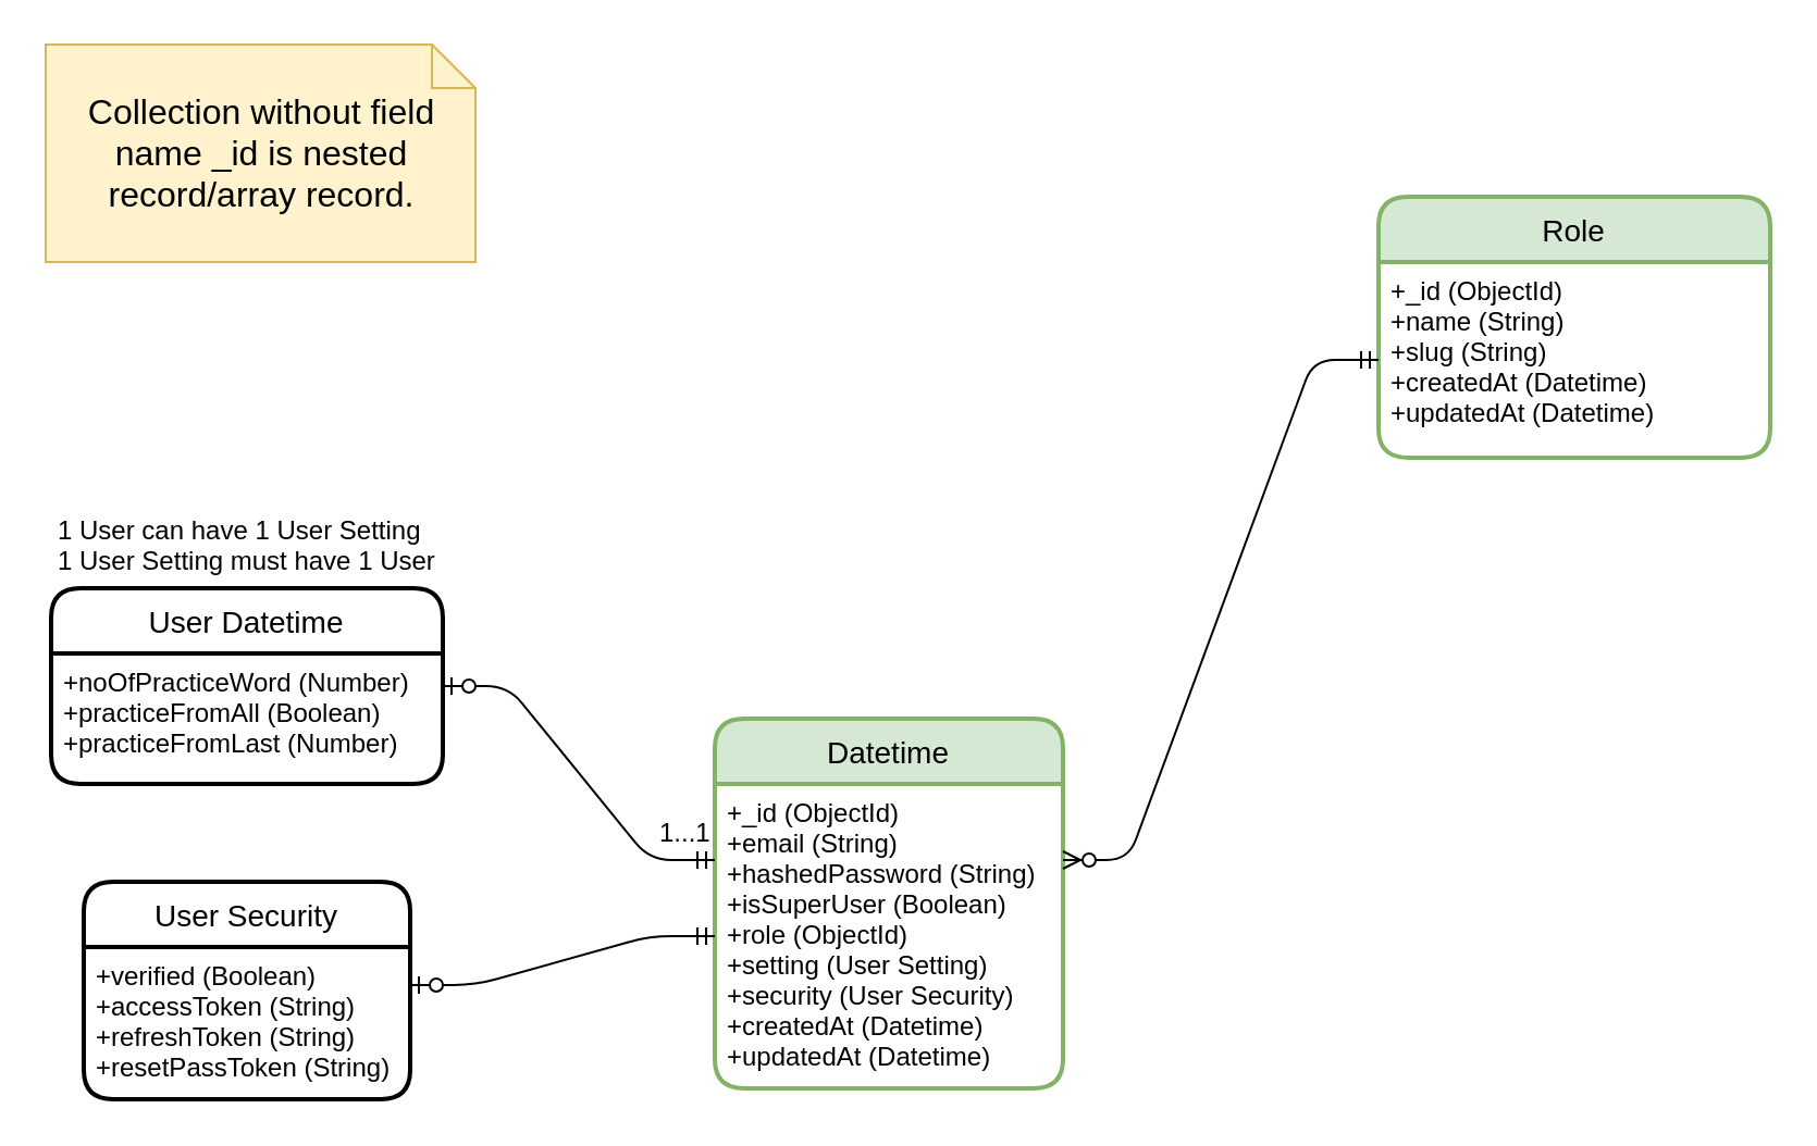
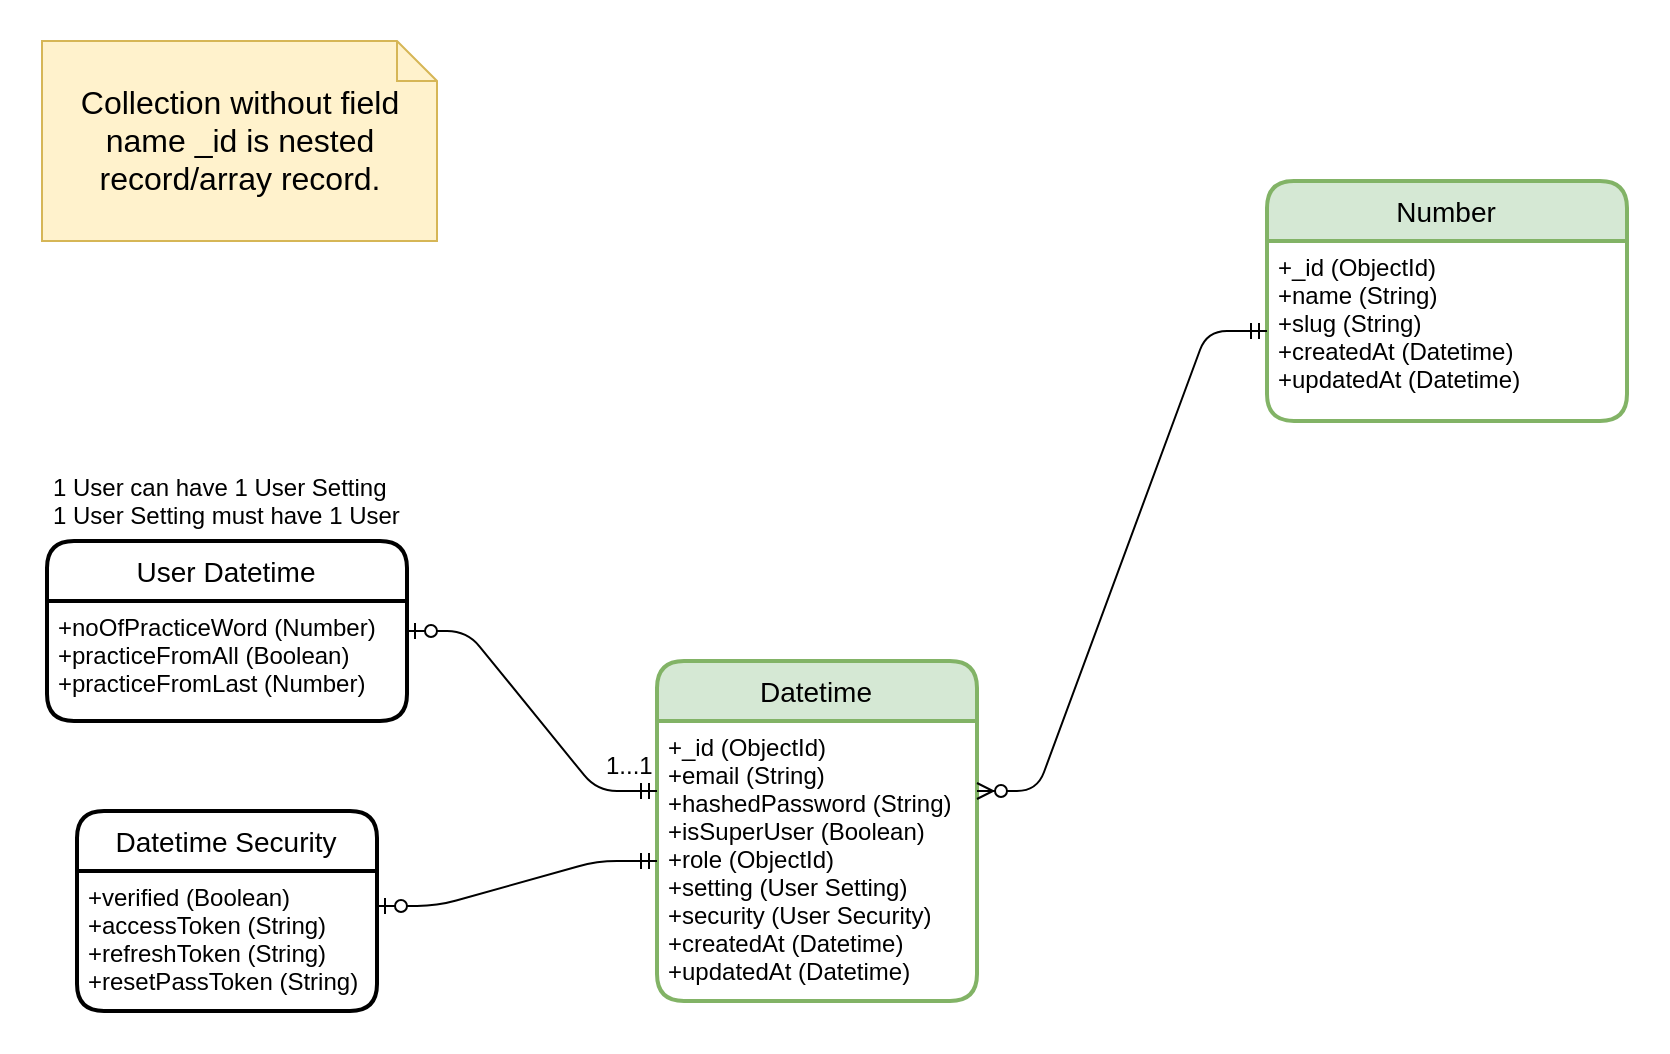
  <mxCell id="0" />
  <mxCell id="1" parent="0" />
  <mxCell id="2" value="Datetime" style="swimlane;childLayout=stackLayout;horizontal=1;startSize=30;horizontalStack=0;rounded=1;fontSize=14;fontStyle=0;strokeWidth=2;resizeParent=0;resizeLast=1;shadow=0;dashed=0;align=center;fillColor=#d5e8d4;strokeColor=#82b366;" parent="1" vertex="1"><mxGeometry x="328" y="330" width="160" height="170" as="geometry" /></mxCell>
  <mxCell id="3" value="+_id (ObjectId)&#10;+email (String)&#10;+hashedPassword (String)&#10;+isSuperUser (Boolean)&#10;+role (ObjectId)&#10;+setting (User Setting)&#10;+security (User Security)&#10;+createdAt (Datetime)&#10;+updatedAt (Datetime)&#10;" style="align=left;strokeColor=none;fillColor=none;spacingLeft=4;fontSize=12;verticalAlign=top;resizable=0;rotatable=0;part=1;" parent="2" vertex="1"><mxGeometry y="30" width="160" height="140" as="geometry" /></mxCell>
  <mxCell id="4" value="User Datetime" style="swimlane;childLayout=stackLayout;horizontal=1;startSize=30;horizontalStack=0;rounded=1;fontSize=14;fontStyle=0;strokeWidth=2;resizeParent=0;resizeLast=1;shadow=0;dashed=0;align=center;" parent="1" vertex="1"><mxGeometry x="23" y="270" width="180" height="90" as="geometry" /></mxCell>
  <mxCell id="5" value="+noOfPracticeWord (Number)&#10;+practiceFromAll (Boolean)&#10;+practiceFromLast (Number)" style="align=left;strokeColor=none;fillColor=none;spacingLeft=4;fontSize=12;verticalAlign=top;resizable=0;rotatable=0;part=1;" parent="4" vertex="1"><mxGeometry y="30" width="180" height="60" as="geometry" /></mxCell>
- <mxCell id="6" value="User Security" style="swimlane;childLayout=stackLayout;horizontal=1;startSize=30;horizontalStack=0;rounded=1;fontSize=14;fontStyle=0;strokeWidth=2;resizeParent=0;resizeLast=1;shadow=0;dashed=0;align=center;" parent="1" vertex="1"><mxGeometry x="38" y="405" width="150" height="100" as="geometry" /></mxCell>
+ <mxCell id="6" value="Datetime Security" style="swimlane;childLayout=stackLayout;horizontal=1;startSize=30;horizontalStack=0;rounded=1;fontSize=14;fontStyle=0;strokeWidth=2;resizeParent=0;resizeLast=1;shadow=0;dashed=0;align=center;" parent="1" vertex="1"><mxGeometry x="38" y="405" width="150" height="100" as="geometry" /></mxCell>
  <mxCell id="7" value="+verified (Boolean)&#10;+accessToken (String)&#10;+refreshToken (String)&#10;+resetPassToken (String)" style="align=left;strokeColor=none;fillColor=none;spacingLeft=4;fontSize=12;verticalAlign=top;resizable=0;rotatable=0;part=1;" parent="6" vertex="1"><mxGeometry y="30" width="150" height="70" as="geometry" /></mxCell>
- <mxCell id="8" value="Role" style="swimlane;childLayout=stackLayout;horizontal=1;startSize=30;horizontalStack=0;rounded=1;fontSize=14;fontStyle=0;strokeWidth=2;resizeParent=0;resizeLast=1;shadow=0;dashed=0;align=center;fillColor=#d5e8d4;strokeColor=#82b366;" parent="1" vertex="1"><mxGeometry x="633" y="90" width="180" height="120" as="geometry" /></mxCell>
+ <mxCell id="8" value="Number" style="swimlane;childLayout=stackLayout;horizontal=1;startSize=30;horizontalStack=0;rounded=1;fontSize=14;fontStyle=0;strokeWidth=2;resizeParent=0;resizeLast=1;shadow=0;dashed=0;align=center;fillColor=#d5e8d4;strokeColor=#82b366;" parent="1" vertex="1"><mxGeometry x="633" y="90" width="180" height="120" as="geometry" /></mxCell>
  <mxCell id="9" value="+_id (ObjectId)&#10;+name (String)&#10;+slug (String)&#10;+createdAt (Datetime)&#10;+updatedAt (Datetime)" style="align=left;strokeColor=none;fillColor=none;spacingLeft=4;fontSize=12;verticalAlign=top;resizable=0;rotatable=0;part=1;" parent="8" vertex="1"><mxGeometry y="30" width="180" height="90" as="geometry" /></mxCell>
  <mxCell id="10" value="" style="edgeStyle=entityRelationEdgeStyle;fontSize=12;html=1;endArrow=ERzeroToOne;startArrow=ERmandOne;exitX=0;exitY=0.25;exitDx=0;exitDy=0;entryX=1;entryY=0.25;entryDx=0;entryDy=0;" parent="1" source="3" target="5" edge="1"><mxGeometry width="100" height="100" relative="1" as="geometry"><mxPoint x="98" y="230" as="sourcePoint" /><mxPoint x="198" y="130" as="targetPoint" /></mxGeometry></mxCell>
  <mxCell id="11" value="1 User can have 1 User Setting&#10;1 User Setting must have 1 User" style="text;strokeColor=none;fillColor=none;spacingLeft=4;spacingRight=4;overflow=hidden;rotatable=0;points=[[0,0.5],[1,0.5]];portConstraint=eastwest;fontSize=12;" parent="1" vertex="1"><mxGeometry x="20.5" y="230" width="185" height="40" as="geometry" /></mxCell>
  <mxCell id="12" value="" style="edgeStyle=entityRelationEdgeStyle;fontSize=12;html=1;endArrow=ERzeroToOne;startArrow=ERmandOne;entryX=1;entryY=0.25;entryDx=0;entryDy=0;exitX=0;exitY=0.5;exitDx=0;exitDy=0;" parent="1" source="3" target="7" edge="1"><mxGeometry width="100" height="100" relative="1" as="geometry"><mxPoint x="318" y="380" as="sourcePoint" /><mxPoint x="418" y="280" as="targetPoint" /></mxGeometry></mxCell>
  <mxCell id="13" value="" style="edgeStyle=entityRelationEdgeStyle;fontSize=12;html=1;endArrow=ERzeroToMany;startArrow=ERmandOne;entryX=1;entryY=0.25;entryDx=0;entryDy=0;exitX=0;exitY=0.5;exitDx=0;exitDy=0;" parent="1" source="9" target="3" edge="1"><mxGeometry width="100" height="100" relative="1" as="geometry"><mxPoint x="608" y="237" as="sourcePoint" /><mxPoint x="558" y="400" as="targetPoint" /></mxGeometry></mxCell>
  <mxCell id="14" value="1...1" style="text;strokeColor=none;fillColor=none;spacingLeft=4;spacingRight=4;overflow=hidden;rotatable=0;points=[[0,0.5],[1,0.5]];portConstraint=eastwest;fontSize=12;" parent="1" vertex="1"><mxGeometry x="297" y="369" width="40" height="30" as="geometry" /></mxCell>
  <mxCell id="15" value="Collection without field name _id is nested record/array record." style="shape=note;size=20;whiteSpace=wrap;html=1;fillColor=#fff2cc;strokeColor=#d6b656;fontSize=16;" parent="1" vertex="1"><mxGeometry x="20.5" y="20" width="197.5" height="100" as="geometry" /></mxCell>
